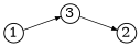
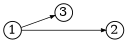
  digraph {
    rankdir=LR
    node [fixedsize=true shape=circle]
    edge [arrowsize=0.5 penwidth=0.75]
    1 [width=.26]
    3 [width=.26]
    2 [width=.26]
    1 -> 3
-   3 -> 2
+   1 -> 2
  }
